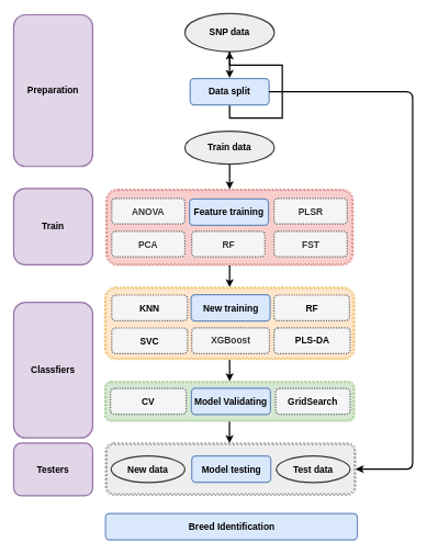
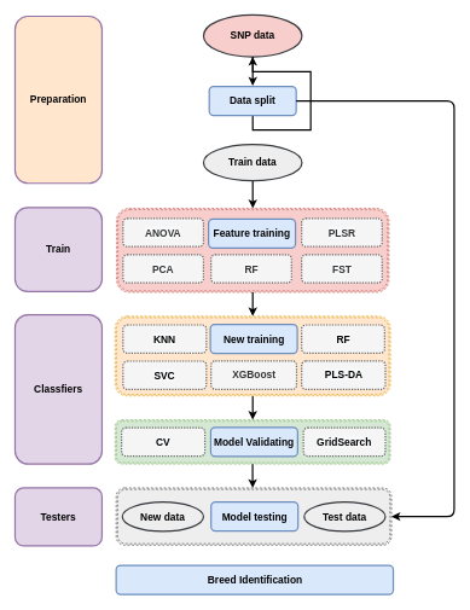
  <mxCell id="0" />
  <mxCell id="1" parent="0" />
  <mxCell id="2" value="" style="shape=ext;double=1;rounded=1;whiteSpace=wrap;html=1;fillColor=#eeeeee;dashed=1;strokeColor=#36393d;fontStyle=1" parent="1" vertex="1"><mxGeometry x="159.5" y="673" width="380" height="79" as="geometry" /></mxCell>
  <mxCell id="3" value="" style="shape=ext;double=1;rounded=1;whiteSpace=wrap;html=1;fillColor=#f8cecc;dashed=1;strokeColor=#b85450;fontStyle=1" parent="1" vertex="1"><mxGeometry x="160" y="287" width="376" height="116" as="geometry" /></mxCell>
  <mxCell id="4" value="" style="shape=ext;double=1;rounded=1;whiteSpace=wrap;html=1;fillColor=#d5e8d4;dashed=1;strokeColor=#82b366;fontStyle=1" parent="1" vertex="1"><mxGeometry x="158" y="579" width="380" height="61" as="geometry" /></mxCell>
  <mxCell id="5" value="" style="edgeStyle=orthogonalEdgeStyle;rounded=0;orthogonalLoop=1;jettySize=auto;html=1;fontSize=14;exitX=0.5;exitY=1;exitDx=0;exitDy=0;fontStyle=1;fontFamily=Helvetica;strokeWidth=2;entryX=0.5;entryY=0;entryDx=0;entryDy=0;" parent="1" source="7" target="3" edge="1"><mxGeometry relative="1" as="geometry"><mxPoint x="349" y="307" as="sourcePoint" /><mxPoint x="349" y="317" as="targetPoint" /></mxGeometry></mxCell>
  <mxCell id="6" value="" style="edgeStyle=orthogonalEdgeStyle;rounded=0;orthogonalLoop=1;jettySize=auto;html=1;fontSize=14;fontStyle=1;fontFamily=Helvetica;strokeWidth=2;exitX=0.5;exitY=1;exitDx=0;exitDy=0;" parent="1" source="8" target="34" edge="1"><mxGeometry relative="1" as="geometry"><mxPoint x="348.58" y="216" as="sourcePoint" /><mxPoint x="348.58" y="266" as="targetPoint" /></mxGeometry></mxCell>
  <mxCell id="7" value="&lt;p style=&quot;font-size: 14px;&quot;&gt;&lt;span style=&quot;font-size: 14px;&quot;&gt;&lt;font style=&quot;font-size: 14px;&quot;&gt;Train data&lt;/font&gt;&lt;/span&gt;&lt;/p&gt;" style="ellipse;whiteSpace=wrap;html=1;rounded=1;glass=0;strokeWidth=2;shadow=0;fontStyle=1;fontFamily=Helvetica;fillColor=#eeeeee;strokeColor=#36393d;fontSize=14;" parent="1" vertex="1"><mxGeometry x="280.06" y="199" width="135.88" height="50" as="geometry" /></mxCell>
  <mxCell id="8" value="Data split" style="rounded=1;whiteSpace=wrap;html=1;fontSize=14;glass=0;strokeWidth=2;shadow=0;fontStyle=1;fontFamily=Helvetica;fillColor=#dae8fc;strokeColor=#6c8ebf;" parent="1" vertex="1"><mxGeometry x="288" y="119" width="120" height="40" as="geometry" /></mxCell>
  <mxCell id="9" value="&lt;span style=&quot;font-size: 14px;&quot;&gt;Model testing&lt;/span&gt;" style="rounded=1;whiteSpace=wrap;html=1;fontSize=14;fontStyle=1;fontFamily=Helvetica;fillColor=#dae8fc;strokeColor=#6c8ebf;strokeWidth=2;" parent="1" vertex="1"><mxGeometry x="290.5" y="692.5" width="120" height="40" as="geometry" /></mxCell>
  <mxCell id="10" value="&lt;span style=&quot;font-size: 14px; font-style: normal; font-variant-ligatures: normal; font-variant-caps: normal; letter-spacing: normal; orphans: 2; text-align: center; text-indent: 0px; text-transform: none; widows: 2; word-spacing: 0px; -webkit-text-stroke-width: 0px; text-decoration-thickness: initial; text-decoration-style: initial; text-decoration-color: initial; float: none; display: inline !important;&quot;&gt;Train&lt;/span&gt;" style="rounded=1;whiteSpace=wrap;html=1;fontSize=14;fontStyle=1;fontFamily=Helvetica;strokeWidth=2;fillColor=#e1d5e7;strokeColor=#9673a6;fontColor=default;labelBorderColor=none;labelBackgroundColor=none;" parent="1" vertex="1"><mxGeometry x="20" y="286" width="120" height="116" as="geometry" /></mxCell>
  <mxCell id="11" value="&lt;span style=&quot;font-size: 14px;&quot;&gt;Feature training&lt;/span&gt;" style="rounded=1;whiteSpace=wrap;html=1;fontSize=14;fontStyle=1;fontFamily=Helvetica;fillColor=#dae8fc;strokeColor=#6c8ebf;strokeWidth=2;" parent="1" vertex="1"><mxGeometry x="287" y="302" width="120" height="40" as="geometry" /></mxCell>
- <mxCell id="12" value="Classfiers" style="rounded=1;whiteSpace=wrap;html=1;fontSize=14;fontStyle=1;fontFamily=Helvetica;strokeWidth=2;fillColor=#e1d5e7;strokeColor=#9673a6;" parent="1" vertex="1"><mxGeometry x="20" y="459" width="120" height="206" as="geometry" /></mxCell>
+ <mxCell id="12" value="Classfiers" style="rounded=1;whiteSpace=wrap;html=1;fontSize=14;fontStyle=1;fontFamily=Helvetica;strokeWidth=2;fillColor=#e1d5e7;strokeColor=#9673a6;" parent="1" vertex="1"><mxGeometry x="20" y="434" width="120" height="206" as="geometry" /></mxCell>
  <mxCell id="13" value="&lt;span style=&quot;color: rgb(0, 0, 0); font-size: 14px; font-style: normal; font-variant-ligatures: normal; font-variant-caps: normal; letter-spacing: normal; orphans: 2; text-align: center; text-indent: 0px; text-transform: none; widows: 2; word-spacing: 0px; -webkit-text-stroke-width: 0px; background-color: rgb(248, 249, 250); text-decoration-thickness: initial; text-decoration-style: initial; text-decoration-color: initial; float: none; display: inline !important;&quot;&gt;GridSearch&lt;/span&gt;" style="rounded=1;whiteSpace=wrap;html=1;fontSize=14;fontStyle=1;fontFamily=Helvetica;strokeWidth=2;fillColor=#f5f5f5;fontColor=#333333;strokeColor=#666666;dashed=1;dashPattern=1 1;" parent="1" vertex="1"><mxGeometry x="418" y="590" width="113" height="39" as="geometry" /></mxCell>
  <mxCell id="14" value="" style="edgeStyle=orthogonalEdgeStyle;rounded=0;orthogonalLoop=1;jettySize=auto;html=1;entryX=0.5;entryY=0;entryDx=0;entryDy=0;strokeWidth=2;fontStyle=1" parent="1" source="3" target="21" edge="1"><mxGeometry relative="1" as="geometry" /></mxCell>
  <mxCell id="15" value="&lt;span style=&quot;background-color: rgb(248, 249, 250);&quot;&gt;ANOVA&lt;/span&gt;" style="rounded=1;whiteSpace=wrap;html=1;fontSize=14;fontStyle=1;fontFamily=Helvetica;strokeWidth=2;dashed=1;dashPattern=1 1;fillColor=#f5f5f5;fontColor=#333333;strokeColor=#666666;" parent="1" vertex="1"><mxGeometry x="169" y="301" width="111" height="39" as="geometry" /></mxCell>
  <mxCell id="16" value="&lt;span style=&quot;background-color: rgb(248, 249, 250);&quot;&gt;RF&lt;/span&gt;" style="rounded=1;whiteSpace=wrap;html=1;fontSize=14;fontStyle=1;fontFamily=Helvetica;strokeWidth=2;dashed=1;dashPattern=1 1;fillColor=#f5f5f5;fontColor=#333333;strokeColor=#666666;" parent="1" vertex="1"><mxGeometry x="290.5" y="351" width="111" height="39" as="geometry" /></mxCell>
  <mxCell id="17" value="&lt;span style=&quot;background-color: rgb(248, 249, 250);&quot;&gt;PLSR&lt;/span&gt;" style="rounded=1;whiteSpace=wrap;html=1;fontSize=14;fontStyle=1;fontFamily=Helvetica;strokeWidth=2;dashed=1;dashPattern=1 1;fillColor=#f5f5f5;fontColor=#333333;strokeColor=#666666;" parent="1" vertex="1"><mxGeometry x="415.5" y="301" width="111" height="39" as="geometry" /></mxCell>
  <mxCell id="18" value="&lt;span style=&quot;background-color: rgb(248, 249, 250);&quot;&gt;PCA&lt;/span&gt;" style="rounded=1;whiteSpace=wrap;html=1;fontSize=14;fontStyle=1;fontFamily=Helvetica;strokeWidth=2;dashed=1;dashPattern=1 1;fillColor=#f5f5f5;fontColor=#333333;strokeColor=#666666;" parent="1" vertex="1"><mxGeometry x="169" y="351" width="111" height="39" as="geometry" /></mxCell>
  <mxCell id="19" value="&lt;span style=&quot;background-color: rgb(248, 249, 250);&quot;&gt;FST&lt;/span&gt;" style="rounded=1;whiteSpace=wrap;html=1;fontSize=14;fontStyle=1;fontFamily=Helvetica;strokeWidth=2;dashed=1;dashPattern=1 1;fillColor=#f5f5f5;fontColor=#333333;strokeColor=#666666;" parent="1" vertex="1"><mxGeometry x="415.5" y="351" width="111" height="39" as="geometry" /></mxCell>
  <mxCell id="20" value="" style="edgeStyle=orthogonalEdgeStyle;rounded=0;orthogonalLoop=1;jettySize=auto;html=1;entryX=0.5;entryY=0;entryDx=0;entryDy=0;strokeWidth=2;fontStyle=1" parent="1" source="21" target="4" edge="1"><mxGeometry relative="1" as="geometry" /></mxCell>
  <mxCell id="21" value="" style="shape=ext;double=1;rounded=1;whiteSpace=wrap;html=1;fillColor=#ffe6cc;dashed=1;strokeColor=#d79b00;fontStyle=1" parent="1" vertex="1"><mxGeometry x="158" y="436" width="380" height="110" as="geometry" /></mxCell>
  <mxCell id="22" value="&lt;span style=&quot;color: rgb(0, 0, 0); font-size: 14px; font-style: normal; font-variant-ligatures: normal; font-variant-caps: normal; letter-spacing: normal; orphans: 2; text-align: center; text-indent: 0px; text-transform: none; widows: 2; word-spacing: 0px; -webkit-text-stroke-width: 0px; background-color: rgb(248, 249, 250); text-decoration-thickness: initial; text-decoration-style: initial; text-decoration-color: initial; float: none; display: inline !important;&quot;&gt;RF&lt;/span&gt;" style="rounded=1;whiteSpace=wrap;html=1;fontSize=14;fontStyle=1;fontFamily=Helvetica;strokeWidth=2;fillColor=#f5f5f5;fontColor=#333333;strokeColor=#666666;dashed=1;dashPattern=1 1;" parent="1" vertex="1"><mxGeometry x="415.5" y="448" width="114.5" height="39" as="geometry" /></mxCell>
  <mxCell id="23" value="&lt;span style=&quot;color: rgb(0, 0, 0); font-size: 14px; font-style: normal; font-variant-ligatures: normal; font-variant-caps: normal; letter-spacing: normal; orphans: 2; text-align: center; text-indent: 0px; text-transform: none; widows: 2; word-spacing: 0px; -webkit-text-stroke-width: 0px; background-color: rgb(248, 249, 250); text-decoration-thickness: initial; text-decoration-style: initial; text-decoration-color: initial; float: none; display: inline !important;&quot;&gt;SVC&lt;/span&gt;" style="rounded=1;whiteSpace=wrap;html=1;fontSize=14;fontStyle=1;fontFamily=Helvetica;strokeWidth=2;fillColor=#f5f5f5;fontColor=#333333;strokeColor=#666666;dashed=1;dashPattern=1 1;" parent="1" vertex="1"><mxGeometry x="169" y="498" width="115" height="39" as="geometry" /></mxCell>
  <mxCell id="24" value="&lt;span style=&quot;font-size: 14px;&quot;&gt;XGBoost&lt;/span&gt;" style="rounded=1;whiteSpace=wrap;html=1;fontSize=14;fontStyle=1;fontFamily=Helvetica;strokeWidth=2;fillColor=#f5f5f5;fontColor=#333333;strokeColor=#666666;dashed=1;dashPattern=1 1;" parent="1" vertex="1"><mxGeometry x="290.5" y="497.67" width="118" height="39.33" as="geometry" /></mxCell>
  <mxCell id="25" value="&lt;span style=&quot;color: rgb(0, 0, 0); font-size: 14px; font-style: normal; font-variant-ligatures: normal; font-variant-caps: normal; letter-spacing: normal; orphans: 2; text-align: center; text-indent: 0px; text-transform: none; widows: 2; word-spacing: 0px; -webkit-text-stroke-width: 0px; background-color: rgb(248, 249, 250); text-decoration-thickness: initial; text-decoration-style: initial; text-decoration-color: initial; float: none; display: inline !important;&quot;&gt;PLS-DA&lt;/span&gt;" style="rounded=1;whiteSpace=wrap;html=1;fontSize=14;fontStyle=1;fontFamily=Helvetica;strokeWidth=2;fillColor=#f5f5f5;fontColor=#333333;strokeColor=#666666;dashed=1;dashPattern=1 1;" parent="1" vertex="1"><mxGeometry x="415.5" y="497.67" width="115.5" height="39.33" as="geometry" /></mxCell>
  <mxCell id="26" value="&lt;span style=&quot;color: rgb(0, 0, 0); font-size: 14px; font-style: normal; font-variant-ligatures: normal; font-variant-caps: normal; letter-spacing: normal; orphans: 2; text-align: center; text-indent: 0px; text-transform: none; widows: 2; word-spacing: 0px; -webkit-text-stroke-width: 0px; background-color: rgb(248, 249, 250); text-decoration-thickness: initial; text-decoration-style: initial; text-decoration-color: initial; float: none; display: inline !important;&quot;&gt;KNN&lt;/span&gt;" style="rounded=1;whiteSpace=wrap;html=1;fontSize=14;fontStyle=1;fontFamily=Helvetica;strokeWidth=2;fillColor=#f5f5f5;fontColor=#333333;strokeColor=#666666;dashed=1;dashPattern=1 1;" parent="1" vertex="1"><mxGeometry x="169" y="448" width="115" height="39" as="geometry" /></mxCell>
  <mxCell id="27" value="&lt;span style=&quot;font-size: 14px;&quot;&gt;New training&lt;/span&gt;" style="rounded=1;whiteSpace=wrap;html=1;fontSize=14;fontStyle=1;fontFamily=Helvetica;fillColor=#dae8fc;strokeColor=#6c8ebf;strokeWidth=2;" parent="1" vertex="1"><mxGeometry x="289.5" y="447.5" width="120" height="40" as="geometry" /></mxCell>
  <mxCell id="28" value="&lt;span style=&quot;font-size: 14px; font-style: normal; font-variant-ligatures: normal; font-variant-caps: normal; letter-spacing: normal; orphans: 2; text-align: center; text-indent: 0px; text-transform: none; widows: 2; word-spacing: 0px; -webkit-text-stroke-width: 0px; text-decoration-thickness: initial; text-decoration-style: initial; text-decoration-color: initial; float: none; display: inline !important;&quot;&gt;Testers&lt;/span&gt;" style="rounded=1;whiteSpace=wrap;html=1;fontSize=14;fontStyle=1;fontFamily=Helvetica;strokeWidth=2;fillColor=#e1d5e7;strokeColor=#9673a6;fontColor=default;labelBorderColor=none;labelBackgroundColor=none;" parent="1" vertex="1"><mxGeometry x="20" y="673" width="120" height="80" as="geometry" /></mxCell>
  <mxCell id="29" value="&lt;span style=&quot;color: rgb(0, 0, 0); font-size: 14px; font-style: normal; font-variant-ligatures: normal; font-variant-caps: normal; letter-spacing: normal; orphans: 2; text-align: center; text-indent: 0px; text-transform: none; widows: 2; word-spacing: 0px; -webkit-text-stroke-width: 0px; background-color: rgb(248, 249, 250); text-decoration-thickness: initial; text-decoration-style: initial; text-decoration-color: initial; float: none; display: inline !important;&quot;&gt;CV&lt;/span&gt;" style="rounded=1;whiteSpace=wrap;html=1;fontSize=14;fontStyle=1;fontFamily=Helvetica;strokeWidth=2;fillColor=#f5f5f5;fontColor=#333333;strokeColor=#666666;dashed=1;dashPattern=1 1;" parent="1" vertex="1"><mxGeometry x="167" y="590" width="115" height="39" as="geometry" /></mxCell>
  <mxCell id="30" value="&lt;span style=&quot;font-size: 14px;&quot;&gt;Model Validating&lt;/span&gt;" style="rounded=1;whiteSpace=wrap;html=1;fontSize=14;fontStyle=1;fontFamily=Helvetica;fillColor=#dae8fc;strokeColor=#6c8ebf;strokeWidth=2;" parent="1" vertex="1"><mxGeometry x="290" y="589.5" width="120" height="40" as="geometry" /></mxCell>
  <mxCell id="31" value="&lt;p style=&quot;font-size: 14px;&quot;&gt;&lt;span style=&quot;font-size: 14px;&quot;&gt;&lt;font style=&quot;font-size: 14px;&quot;&gt;Test data&lt;/font&gt;&lt;/span&gt;&lt;/p&gt;" style="ellipse;whiteSpace=wrap;html=1;rounded=1;glass=0;strokeWidth=2;shadow=0;fontStyle=1;fontFamily=Helvetica;fillColor=#eeeeee;strokeColor=#36393d;fontSize=14;" parent="1" vertex="1"><mxGeometry x="419" y="692.5" width="112" height="40.5" as="geometry" /></mxCell>
  <mxCell id="32" value="" style="edgeStyle=orthogonalEdgeStyle;orthogonalLoop=1;jettySize=auto;html=1;fontSize=14;fontStyle=1;fontFamily=Helvetica;strokeWidth=2;exitX=1;exitY=0.5;exitDx=0;exitDy=0;entryX=1;entryY=0.5;entryDx=0;entryDy=0;rounded=1;" parent="1" source="8" target="2" edge="1"><mxGeometry relative="1" as="geometry"><mxPoint x="358" y="162" as="sourcePoint" /><mxPoint x="663" y="748" as="targetPoint" /><Array as="points"><mxPoint x="626" y="139" /><mxPoint x="626" y="713" /><mxPoint x="540" y="713" /></Array></mxGeometry></mxCell>
  <mxCell id="33" value="&lt;p style=&quot;font-size: 14px;&quot;&gt;&lt;span style=&quot;font-size: 14px;&quot;&gt;&lt;font style=&quot;font-size: 14px;&quot;&gt;New data&lt;/font&gt;&lt;/span&gt;&lt;/p&gt;" style="ellipse;whiteSpace=wrap;html=1;rounded=1;glass=0;strokeWidth=2;shadow=0;fontStyle=1;fontFamily=Helvetica;fillColor=#eeeeee;fontSize=14;strokeColor=#36393d;" parent="1" vertex="1"><mxGeometry x="168.06" y="692.5" width="112" height="40.5" as="geometry" /></mxCell>
- <mxCell id="34" value="&lt;p style=&quot;font-size: 14px;&quot;&gt;&lt;span style=&quot;font-size: 14px;&quot;&gt;&lt;font style=&quot;font-size: 14px;&quot;&gt;SNP data&lt;/font&gt;&lt;/span&gt;&lt;/p&gt;" style="ellipse;whiteSpace=wrap;html=1;rounded=1;glass=0;strokeWidth=2;shadow=0;fontStyle=1;fontFamily=Helvetica;fillColor=#eeeeee;strokeColor=#36393d;fontSize=14;" parent="1" vertex="1"><mxGeometry x="280.06" y="20" width="135.88" height="58" as="geometry" /></mxCell>
+ <mxCell id="34" value="&lt;p style=&quot;font-size: 14px;&quot;&gt;&lt;span style=&quot;font-size: 14px;&quot;&gt;&lt;font style=&quot;font-size: 14px;&quot;&gt;SNP data&lt;/font&gt;&lt;/span&gt;&lt;/p&gt;" style="ellipse;whiteSpace=wrap;html=1;rounded=1;glass=0;strokeWidth=2;shadow=0;fontStyle=1;fontFamily=Helvetica;fillColor=#f8cecc;strokeColor=#36393d;fontSize=14;" parent="1" vertex="1"><mxGeometry x="280.06" y="20" width="135.88" height="58" as="geometry" /></mxCell>
  <mxCell id="35" value="" style="edgeStyle=orthogonalEdgeStyle;rounded=0;orthogonalLoop=1;jettySize=auto;html=1;fontSize=14;fontStyle=1;fontFamily=Helvetica;strokeWidth=2;exitX=0.5;exitY=1;exitDx=0;exitDy=0;" parent="1" source="34" edge="1"><mxGeometry relative="1" as="geometry"><mxPoint x="358" y="169" as="sourcePoint" /><mxPoint x="348" y="118" as="targetPoint" /></mxGeometry></mxCell>
- <mxCell id="36" value="&lt;span style=&quot;font-size: 14px; font-style: normal; font-variant-ligatures: normal; font-variant-caps: normal; letter-spacing: normal; orphans: 2; text-align: center; text-indent: 0px; text-transform: none; widows: 2; word-spacing: 0px; -webkit-text-stroke-width: 0px; text-decoration-thickness: initial; text-decoration-style: initial; text-decoration-color: initial; float: none; display: inline !important;&quot;&gt;Preparation&lt;/span&gt;" style="rounded=1;whiteSpace=wrap;html=1;fontSize=14;fontStyle=1;fontFamily=Helvetica;strokeWidth=2;fillColor=#e1d5e7;strokeColor=#9673a6;fontColor=default;labelBorderColor=none;labelBackgroundColor=none;" parent="1" vertex="1"><mxGeometry x="20" y="22" width="120" height="230.5" as="geometry" /></mxCell>
+ <mxCell id="36" value="&lt;span style=&quot;font-size: 14px; font-style: normal; font-variant-ligatures: normal; font-variant-caps: normal; letter-spacing: normal; orphans: 2; text-align: center; text-indent: 0px; text-transform: none; widows: 2; word-spacing: 0px; -webkit-text-stroke-width: 0px; text-decoration-thickness: initial; text-decoration-style: initial; text-decoration-color: initial; float: none; display: inline !important;&quot;&gt;Preparation&lt;/span&gt;" style="rounded=1;whiteSpace=wrap;html=1;fontSize=14;fontStyle=1;fontFamily=Helvetica;strokeWidth=2;fillColor=#ffe6cc;strokeColor=#9673a6;fontColor=default;labelBorderColor=none;labelBackgroundColor=none;" parent="1" vertex="1"><mxGeometry x="20" y="22" width="120" height="230.5" as="geometry" /></mxCell>
  <mxCell id="37" value="" style="edgeStyle=orthogonalEdgeStyle;rounded=0;orthogonalLoop=1;jettySize=auto;html=1;entryX=0.5;entryY=0;entryDx=0;entryDy=0;strokeWidth=2;fontStyle=1" parent="1" edge="1"><mxGeometry relative="1" as="geometry"><mxPoint x="347.8" y="640" as="sourcePoint" /><mxPoint x="347.8" y="673" as="targetPoint" /></mxGeometry></mxCell>
  <mxCell id="38" value="&lt;span style=&quot;font-size: 14px;&quot;&gt;Breed Identification&lt;/span&gt;" style="rounded=1;whiteSpace=wrap;html=1;fontSize=14;fontStyle=1;fontFamily=Helvetica;fillColor=#dae8fc;strokeColor=#6c8ebf;strokeWidth=2;" parent="1" vertex="1"><mxGeometry x="159.5" y="780" width="382.5" height="40" as="geometry" /></mxCell>
